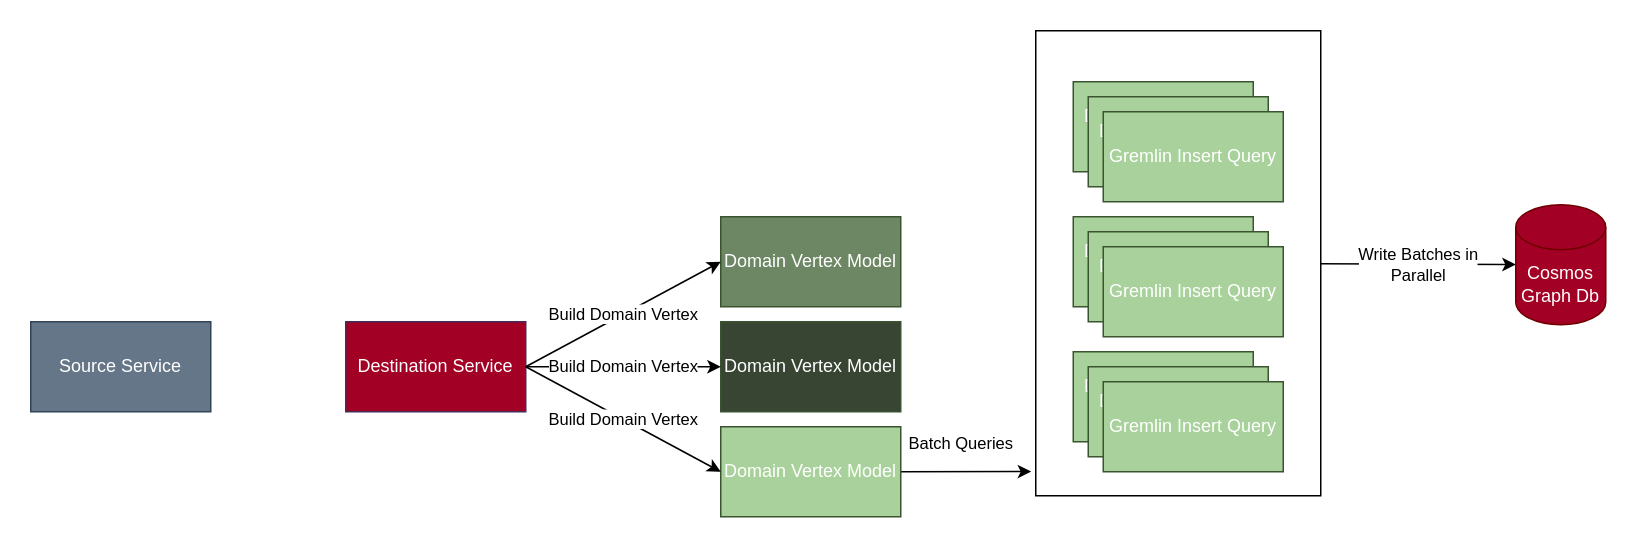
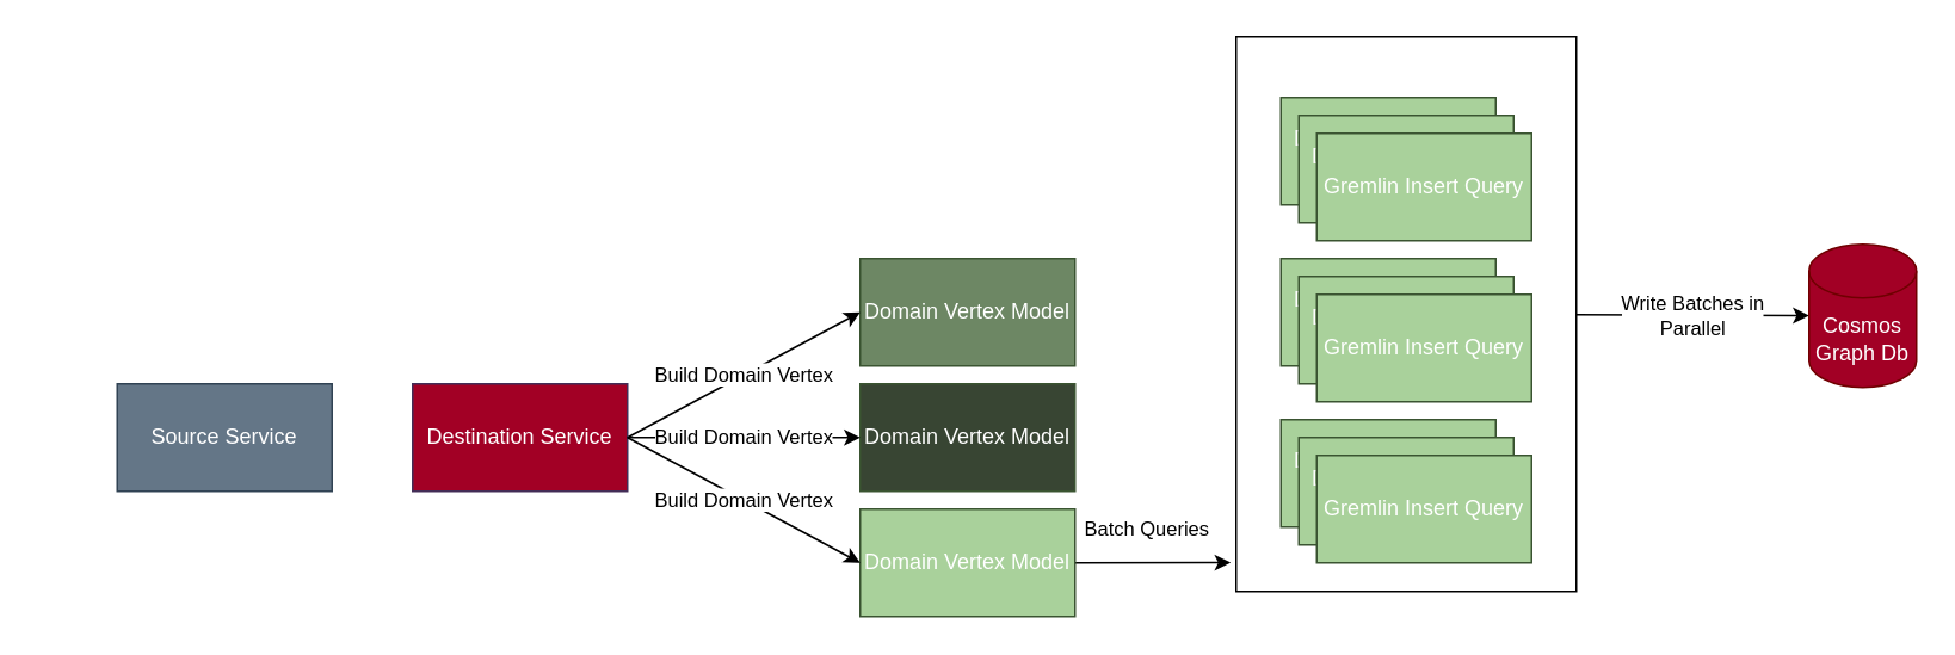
  <mxCell id="0" />
  <mxCell id="1" parent="0" />
  <mxCell id="2" value="Write Batches in &lt;br&gt;Parallel" style="edgeStyle=none;html=1;" parent="1" source="3" target="19" edge="1"><mxGeometry relative="1" as="geometry" /></mxCell>
  <mxCell id="3" value="" style="rounded=0;whiteSpace=wrap;html=1;fillColor=none;" parent="1" vertex="1"><mxGeometry x="690" y="20" width="190" height="310" as="geometry" /></mxCell>
- <mxCell id="4" value="Source Service" style="rounded=0;whiteSpace=wrap;html=1;fillColor=#647687;fontColor=#ffffff;strokeColor=#314354;" parent="1" vertex="1"><mxGeometry x="20" y="214" width="120" height="60" as="geometry" /></mxCell>
+ <mxCell id="4" value="Source Service" style="rounded=0;whiteSpace=wrap;html=1;fillColor=#647687;fontColor=#ffffff;strokeColor=#314354;" parent="1" vertex="1"><mxGeometry x="65" y="214" width="120" height="60" as="geometry" /></mxCell>
  <mxCell id="5" value="Destination Service" style="rounded=0;whiteSpace=wrap;html=1;fillColor=#a20025;fontColor=#ffffff;strokeColor=#432D57;" parent="1" vertex="1"><mxGeometry x="230" y="214" width="120" height="60" as="geometry" /></mxCell>
  <mxCell id="6" value="Batch Queries&lt;br&gt;" style="edgeStyle=none;html=1;entryX=-0.016;entryY=0.948;entryDx=0;entryDy=0;exitX=1;exitY=0.5;exitDx=0;exitDy=0;entryPerimeter=0;" parent="1" source="9" target="3" edge="1"><mxGeometry x="-0.079" y="19" relative="1" as="geometry"><mxPoint as="offset" /></mxGeometry></mxCell>
  <mxCell id="7" value="Domain Vertex Model" style="rounded=0;whiteSpace=wrap;html=1;fillColor=#6d8764;fontColor=#ffffff;strokeColor=#3A5431;" parent="1" vertex="1"><mxGeometry x="480" y="144" width="120" height="60" as="geometry" /></mxCell>
  <mxCell id="8" value="Domain Vertex Model" style="rounded=0;whiteSpace=wrap;html=1;fillColor=#384533;fontColor=#ffffff;strokeColor=#3A5431;" parent="1" vertex="1"><mxGeometry x="480" y="214" width="120" height="60" as="geometry" /></mxCell>
  <mxCell id="9" value="Domain Vertex Model" style="rounded=0;whiteSpace=wrap;html=1;fillColor=#A9D19B;fontColor=#ffffff;strokeColor=#3A5431;" parent="1" vertex="1"><mxGeometry x="480" y="284" width="120" height="60" as="geometry" /></mxCell>
  <mxCell id="10" value="Destination Domain Vertex" style="rounded=0;whiteSpace=wrap;html=1;fillColor=#A9D19B;fontColor=#ffffff;strokeColor=#3A5431;" parent="1" vertex="1"><mxGeometry x="715" y="54" width="120" height="60" as="geometry" /></mxCell>
  <mxCell id="11" value="Destination Domain Vertex" style="rounded=0;whiteSpace=wrap;html=1;fillColor=#A9D19B;fontColor=#ffffff;strokeColor=#3A5431;" parent="1" vertex="1"><mxGeometry x="725" y="64" width="120" height="60" as="geometry" /></mxCell>
  <mxCell id="12" value="Gremlin Insert Query" style="rounded=0;whiteSpace=wrap;html=1;fillColor=#A9D19B;fontColor=#ffffff;strokeColor=#3A5431;" parent="1" vertex="1"><mxGeometry x="735" y="74" width="120" height="60" as="geometry" /></mxCell>
  <mxCell id="13" value="Destination Domain Vertex" style="rounded=0;whiteSpace=wrap;html=1;fillColor=#A9D19B;fontColor=#ffffff;strokeColor=#3A5431;" parent="1" vertex="1"><mxGeometry x="715" y="144" width="120" height="60" as="geometry" /></mxCell>
  <mxCell id="14" value="Destination Domain Vertex" style="rounded=0;whiteSpace=wrap;html=1;fillColor=#A9D19B;fontColor=#ffffff;strokeColor=#3A5431;" parent="1" vertex="1"><mxGeometry x="725" y="154" width="120" height="60" as="geometry" /></mxCell>
  <mxCell id="15" value="Gremlin Insert Query" style="rounded=0;whiteSpace=wrap;html=1;fillColor=#A9D19B;fontColor=#ffffff;strokeColor=#3A5431;" parent="1" vertex="1"><mxGeometry x="735" y="164" width="120" height="60" as="geometry" /></mxCell>
  <mxCell id="16" value="Destination Domain Vertex" style="rounded=0;whiteSpace=wrap;html=1;fillColor=#A9D19B;fontColor=#ffffff;strokeColor=#3A5431;" parent="1" vertex="1"><mxGeometry x="715" y="234" width="120" height="60" as="geometry" /></mxCell>
  <mxCell id="17" value="Destination Domain Vertex" style="rounded=0;whiteSpace=wrap;html=1;fillColor=#A9D19B;fontColor=#ffffff;strokeColor=#3A5431;" parent="1" vertex="1"><mxGeometry x="725" y="244" width="120" height="60" as="geometry" /></mxCell>
  <mxCell id="18" value="Gremlin Insert Query" style="rounded=0;whiteSpace=wrap;html=1;fillColor=#A9D19B;fontColor=#ffffff;strokeColor=#3A5431;" parent="1" vertex="1"><mxGeometry x="735" y="254" width="120" height="60" as="geometry" /></mxCell>
  <mxCell id="19" value="Cosmos Graph Db" style="shape=cylinder3;whiteSpace=wrap;html=1;boundedLbl=1;backgroundOutline=1;size=15;fillColor=#a20025;fontColor=#ffffff;strokeColor=#6F0000;" parent="1" vertex="1"><mxGeometry x="1010" y="136" width="60" height="80" as="geometry" /></mxCell>
  <mxCell id="20" value="Build Domain Vertex" style="edgeStyle=none;html=1;exitX=1;exitY=0.5;exitDx=0;exitDy=0;entryX=0;entryY=0.5;entryDx=0;entryDy=0;" parent="1" source="5" target="7" edge="1"><mxGeometry relative="1" as="geometry"><mxPoint x="200" y="254" as="sourcePoint" /><mxPoint x="240" y="254" as="targetPoint" /><Array as="points" /></mxGeometry></mxCell>
  <mxCell id="21" value="Build Domain Vertex" style="edgeStyle=none;html=1;exitX=1;exitY=0.5;exitDx=0;exitDy=0;entryX=0;entryY=0.5;entryDx=0;entryDy=0;" parent="1" source="5" target="8" edge="1"><mxGeometry relative="1" as="geometry"><mxPoint x="360" y="254" as="sourcePoint" /><mxPoint x="460" y="184" as="targetPoint" /><Array as="points" /></mxGeometry></mxCell>
  <mxCell id="22" value="Build Domain Vertex" style="edgeStyle=none;html=1;exitX=1;exitY=0.5;exitDx=0;exitDy=0;entryX=0;entryY=0.5;entryDx=0;entryDy=0;" parent="1" source="5" target="9" edge="1"><mxGeometry relative="1" as="geometry"><mxPoint x="360" y="254" as="sourcePoint" /><mxPoint x="460" y="254" as="targetPoint" /><Array as="points" /></mxGeometry></mxCell>
